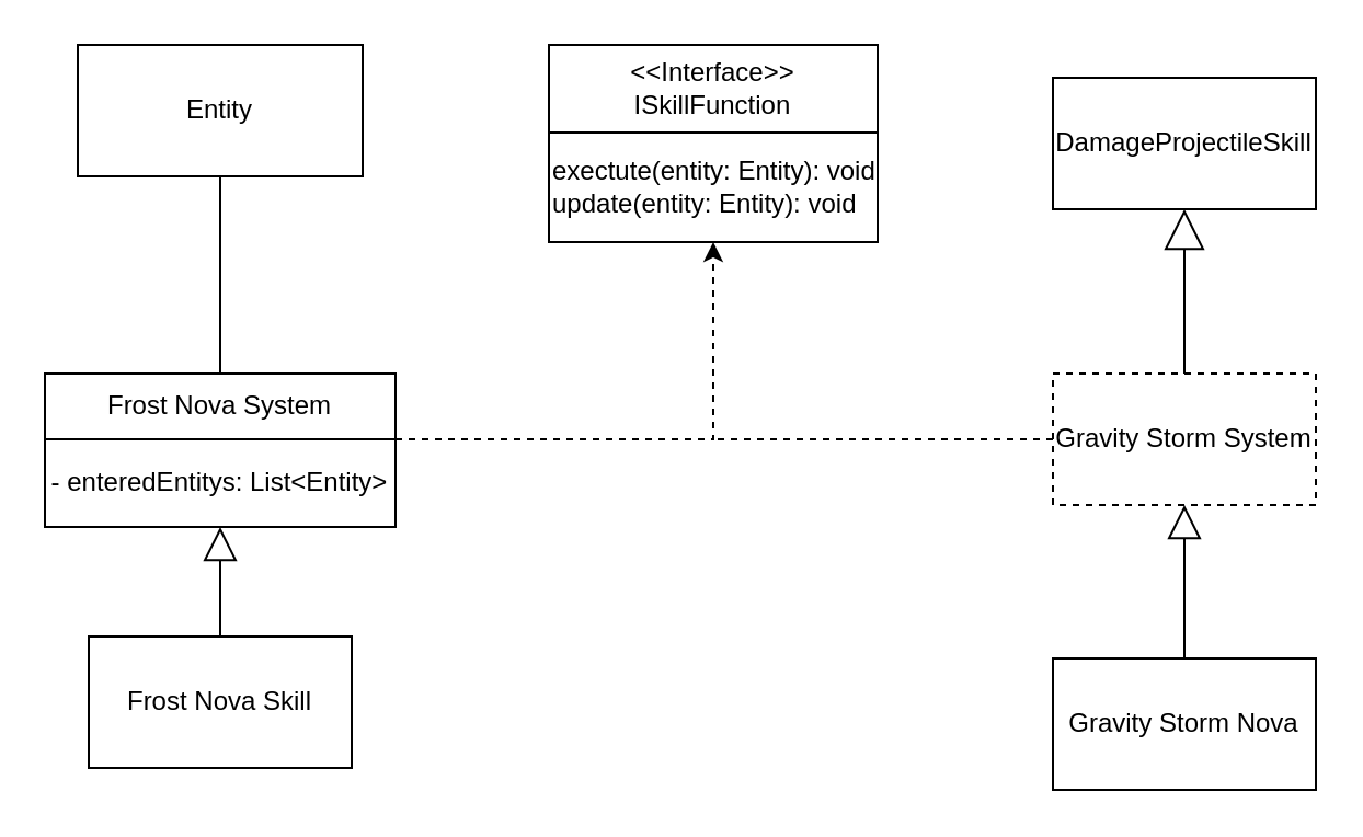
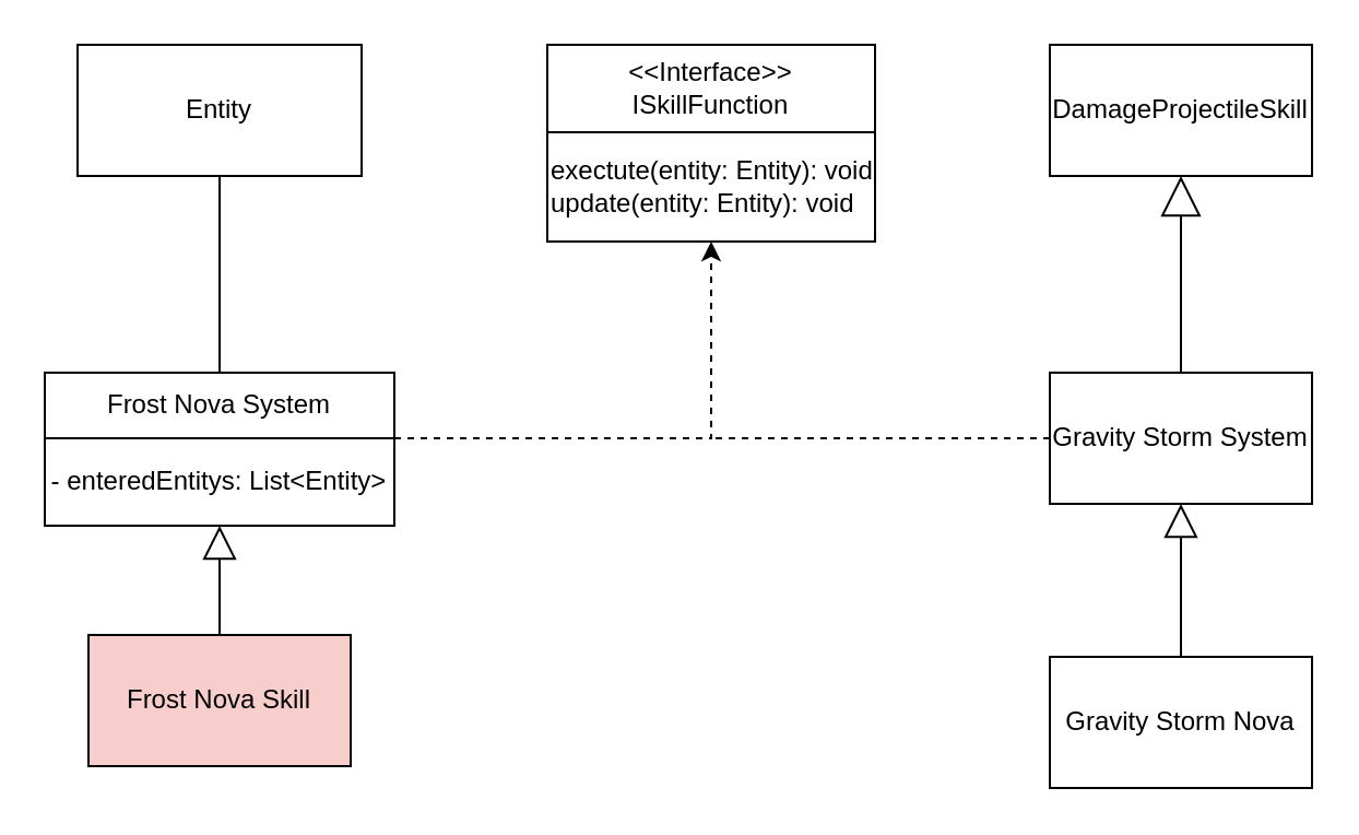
  <mxCell id="0" />
  <mxCell id="1" parent="0" />
  <mxCell id="2" style="edgeStyle=orthogonalEdgeStyle;rounded=0;orthogonalLoop=1;jettySize=auto;html=1;exitX=0.5;exitY=0;exitDx=0;exitDy=0;entryX=0.5;entryY=1;entryDx=0;entryDy=0;endArrow=block;endFill=0;endSize=16;" parent="1" source="4" target="5" edge="1"><mxGeometry relative="1" as="geometry" /></mxCell>
  <mxCell id="3" style="edgeStyle=orthogonalEdgeStyle;rounded=0;orthogonalLoop=1;jettySize=auto;html=1;exitX=0;exitY=0.5;exitDx=0;exitDy=0;dashed=1;endArrow=none;endFill=0;" parent="1" source="4" edge="1"><mxGeometry relative="1" as="geometry"><mxPoint x="325" y="200" as="targetPoint" /></mxGeometry></mxCell>
- <mxCell id="4" value="Gravity Storm System" style="rounded=0;whiteSpace=wrap;html=1;dashed=1;" parent="1" vertex="1"><mxGeometry x="480" y="170" width="120" height="60" as="geometry" /></mxCell>
- <mxCell id="5" value="DamageProjectileSkill" style="rounded=0;whiteSpace=wrap;html=1;" parent="1" vertex="1"><mxGeometry x="480" y="35" width="120" height="60" as="geometry" /></mxCell>
+ <mxCell id="4" value="Gravity Storm System" style="rounded=0;whiteSpace=wrap;html=1;" parent="1" vertex="1"><mxGeometry x="480" y="170" width="120" height="60" as="geometry" /></mxCell>
+ <mxCell id="5" value="DamageProjectileSkill" style="rounded=0;whiteSpace=wrap;html=1;" parent="1" vertex="1"><mxGeometry x="480" y="20" width="120" height="60" as="geometry" /></mxCell>
  <mxCell id="6" value="&amp;lt;&amp;lt;Interface&amp;gt;&amp;gt;&lt;br&gt;ISkillFunction" style="rounded=0;whiteSpace=wrap;html=1;" parent="1" vertex="1"><mxGeometry x="250" y="20" width="150" height="40" as="geometry" /></mxCell>
  <mxCell id="7" value="&lt;div style=&quot;&quot;&gt;&lt;span style=&quot;background-color: initial;&quot;&gt;exectute(entity: Entity): void&lt;/span&gt;&lt;/div&gt;&lt;div style=&quot;&quot;&gt;update(entity: Entity&lt;span style=&quot;background-color: initial;&quot;&gt;): void&lt;/span&gt;&lt;/div&gt;" style="rounded=0;whiteSpace=wrap;html=1;align=left;" parent="1" vertex="1"><mxGeometry x="250" y="60" width="150" height="50" as="geometry" /></mxCell>
  <mxCell id="8" style="edgeStyle=orthogonalEdgeStyle;rounded=0;orthogonalLoop=1;jettySize=auto;html=1;dashed=1;exitX=1;exitY=0;exitDx=0;exitDy=0;entryX=0.5;entryY=1;entryDx=0;entryDy=0;" parent="1" source="12" target="7" edge="1"><mxGeometry relative="1" as="geometry"><mxPoint x="340" y="140" as="targetPoint" /><Array as="points"><mxPoint x="325" y="200" /></Array></mxGeometry></mxCell>
  <mxCell id="9" style="edgeStyle=orthogonalEdgeStyle;rounded=0;orthogonalLoop=1;jettySize=auto;html=1;exitX=0.5;exitY=0;exitDx=0;exitDy=0;entryX=0.5;entryY=1;entryDx=0;entryDy=0;endArrow=none;endFill=0;endSize=14;" parent="1" source="10" target="11" edge="1"><mxGeometry relative="1" as="geometry" /></mxCell>
  <mxCell id="10" value="Frost Nova System" style="rounded=0;whiteSpace=wrap;html=1;" parent="1" vertex="1"><mxGeometry x="20" y="170" width="160" height="30" as="geometry" /></mxCell>
  <mxCell id="11" value="Entity" style="rounded=0;whiteSpace=wrap;html=1;" parent="1" vertex="1"><mxGeometry x="35" y="20" width="130" height="60" as="geometry" /></mxCell>
  <mxCell id="12" value="- enteredEntitys: List&amp;lt;Entity&amp;gt;" style="rounded=0;whiteSpace=wrap;html=1;" parent="1" vertex="1"><mxGeometry x="20" y="200" width="160" height="40" as="geometry" /></mxCell>
  <mxCell id="13" style="edgeStyle=orthogonalEdgeStyle;rounded=0;orthogonalLoop=1;jettySize=auto;html=1;exitX=0.5;exitY=0;exitDx=0;exitDy=0;entryX=0.5;entryY=1;entryDx=0;entryDy=0;endArrow=block;endFill=0;endSize=13;" edge="1" parent="1" source="14" target="12"><mxGeometry relative="1" as="geometry" /></mxCell>
- <mxCell id="14" value="Frost Nova Skill" style="rounded=0;whiteSpace=wrap;html=1;" vertex="1" parent="1"><mxGeometry x="40" y="290" width="120" height="60" as="geometry" /></mxCell>
+ <mxCell id="14" value="Frost Nova Skill" style="rounded=0;whiteSpace=wrap;html=1;fillColor=#f8cecc;" vertex="1" parent="1"><mxGeometry x="40" y="290" width="120" height="60" as="geometry" /></mxCell>
  <mxCell id="15" style="edgeStyle=orthogonalEdgeStyle;rounded=0;orthogonalLoop=1;jettySize=auto;html=1;exitX=0.5;exitY=0;exitDx=0;exitDy=0;entryX=0.5;entryY=1;entryDx=0;entryDy=0;endArrow=block;endFill=0;endSize=13;" edge="1" parent="1" source="16" target="4"><mxGeometry relative="1" as="geometry" /></mxCell>
  <mxCell id="16" value="Gravity Storm Nova" style="rounded=0;whiteSpace=wrap;html=1;" vertex="1" parent="1"><mxGeometry x="480" y="300" width="120" height="60" as="geometry" /></mxCell>
